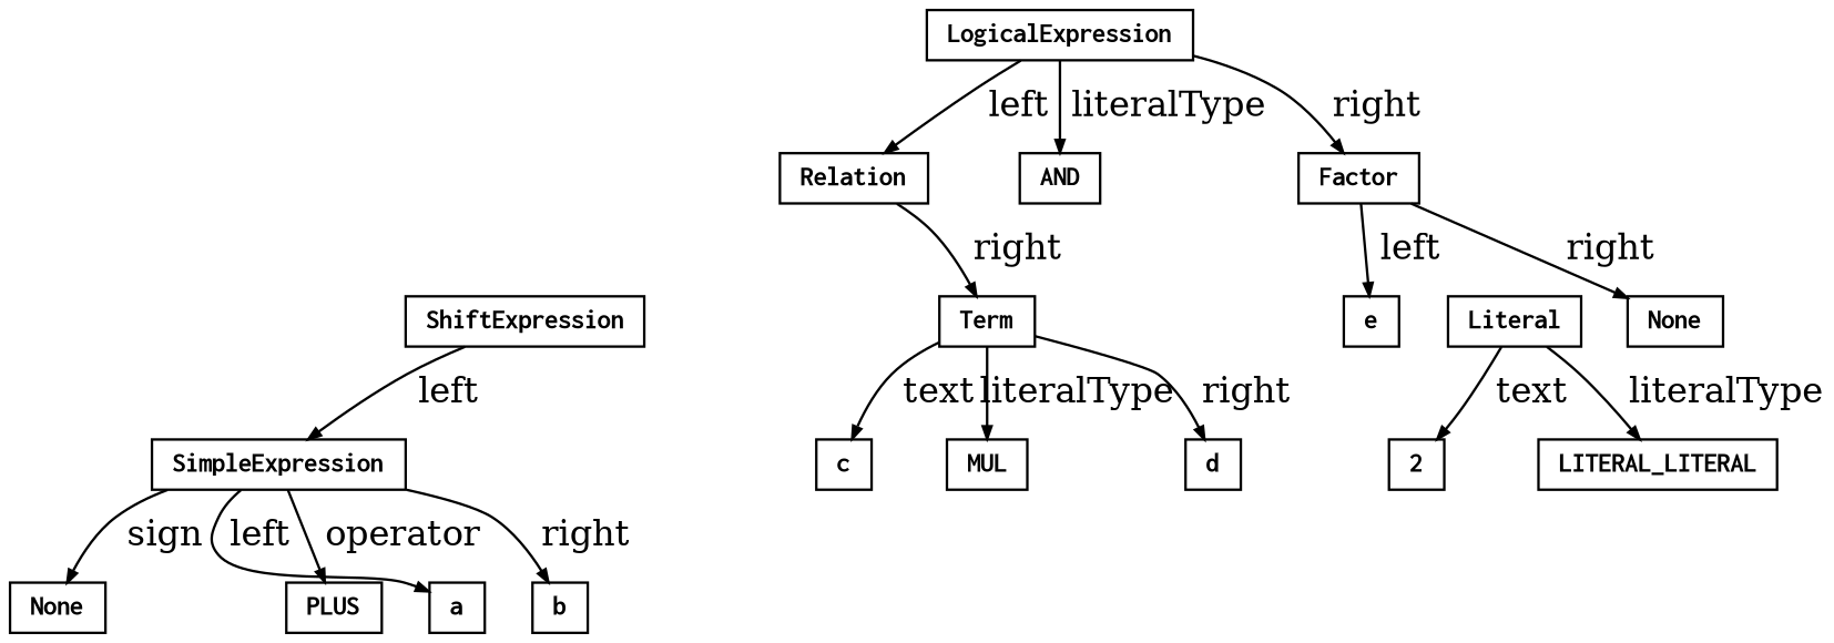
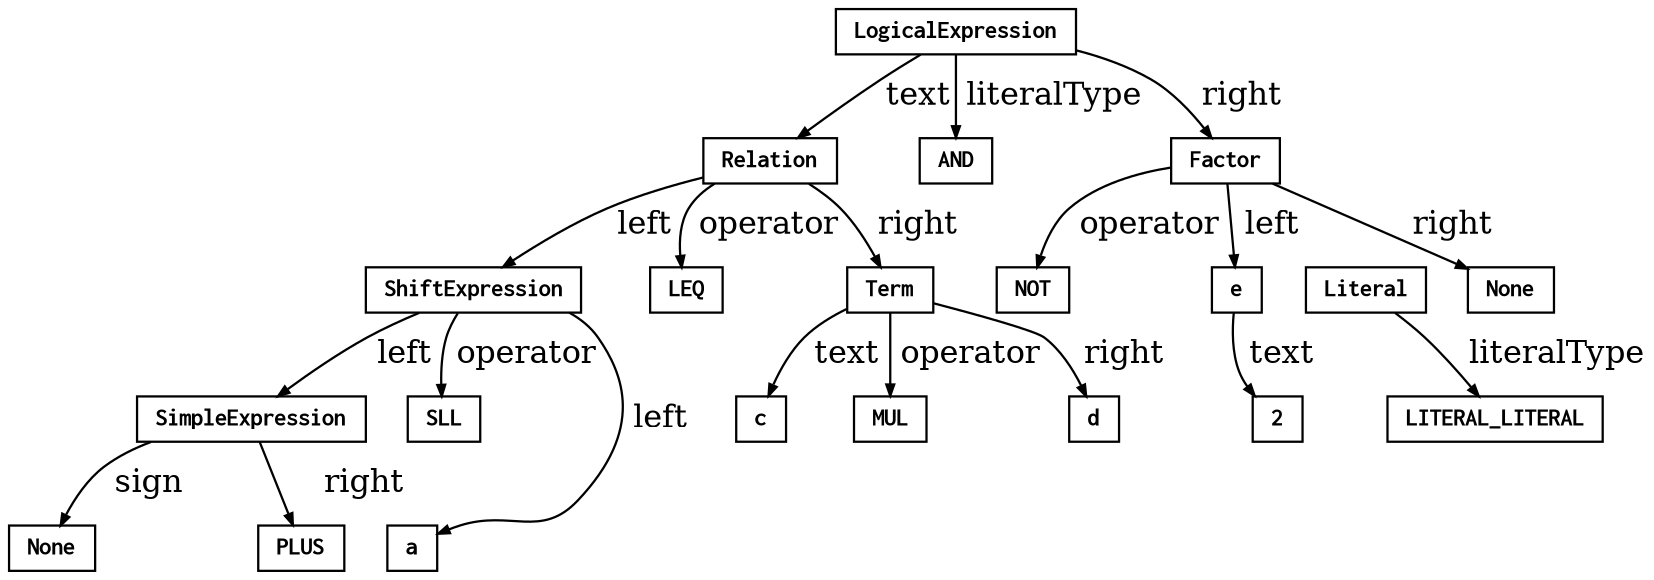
  digraph {
    ordering=out
    ranksep=.3
    node [fixedsize=false fontname="Courier-Bold" fontsize=11 shape=box]
    edge [arrowsize=.5 color=black]
    LogicalExpression [height=.25 width=.25]
    Relation [height=.25 width=.25]
    AND [height=.25 width=.25]
    Factor [height=.25 width=.25]
    ShiftExpression [height=.25 width=.25]
+   LEQ [height=.25 width=.25]
    Term [height=.25 width=.25]
+   NOT [height=.25 width=.25]
    e [height=.25 width=.25]
    None [height=.25 width=.25]
    SimpleExpression [height=.25 width=.25]
+   SLL [height=.25 width=.25]
    c [height=.25 width=.25]
    MUL [height=.25 width=.25]
    d [height=.25 width=.25]
    n16 [height=.25 label=None width=.25]
    a [height=.25 width=.25]
    PLUS [height=.25 width=.25]
-   b [height=.25 width=.25]
    Literal [height=.25 width=.25]
    n21 [height=.25 label=2 width=.25]
    n22 [height=.25 label=LITERAL_LITERAL width=.25]
-   LogicalExpression -> Relation [label=" left"]
+   LogicalExpression -> Relation [label=" text"]
    LogicalExpression -> AND [label=" literalType"]
    LogicalExpression -> Factor [label=" right"]
+   Relation -> ShiftExpression [label=" left"]
+   Relation -> LEQ [label=" operator"]
    Relation -> Term [label=" right"]
+   Factor -> NOT [label=" operator"]
    Factor -> e [label=" left"]
    Factor -> None [label=" right"]
    ShiftExpression -> SimpleExpression [label=" left"]
+   ShiftExpression -> SLL [label=" operator"]
    Term -> c [label=" text"]
-   Term -> MUL [label=" literalType"]
+   Term -> MUL [label=" operator"]
    Term -> d [label=" right"]
    SimpleExpression -> n16 [label=" sign"]
-   SimpleExpression -> a [label=" left"]
-   SimpleExpression -> PLUS [label=" operator"]
-   SimpleExpression -> b [label=" right"]
-   Literal -> n21 [label=" text"]
+   ShiftExpression -> a [label=" left"]
+   SimpleExpression -> PLUS [label=" right"]
+   e -> n21 [label=" text"]
    Literal -> n22 [label=" literalType"]
  }
